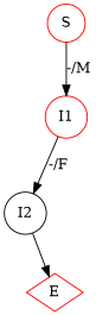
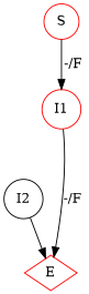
  digraph {
    node [color=red shape=circle]
    S
    I1
    I2 [color=""]
    E [shape=diamond]
-   S -> I1 [label="-/M"]
-   I1 -> I2 [label="-/F"]
+   S -> I1 [label="-/F"]
+   I1 -> E [label="-/F"]
    I2 -> E
  }
